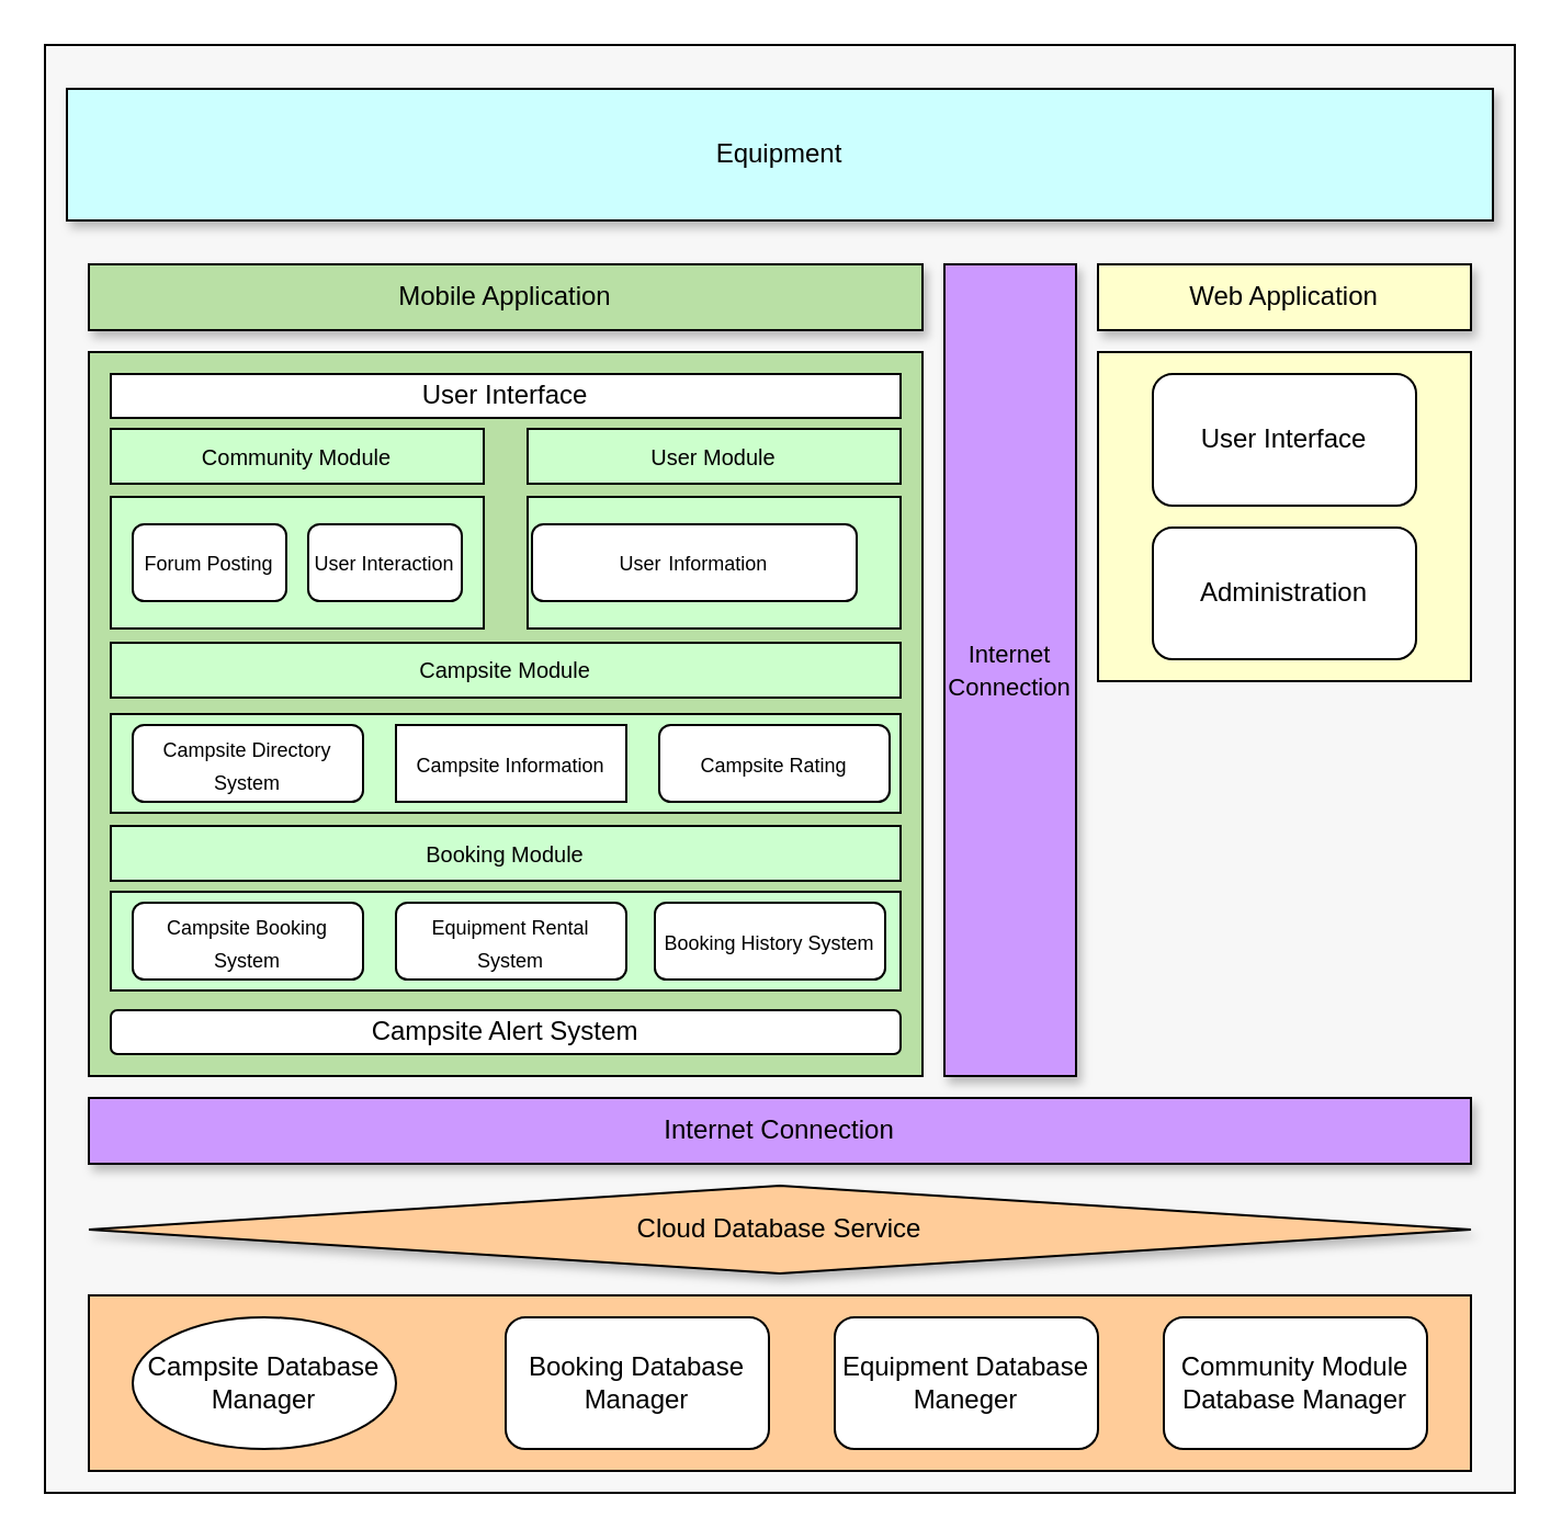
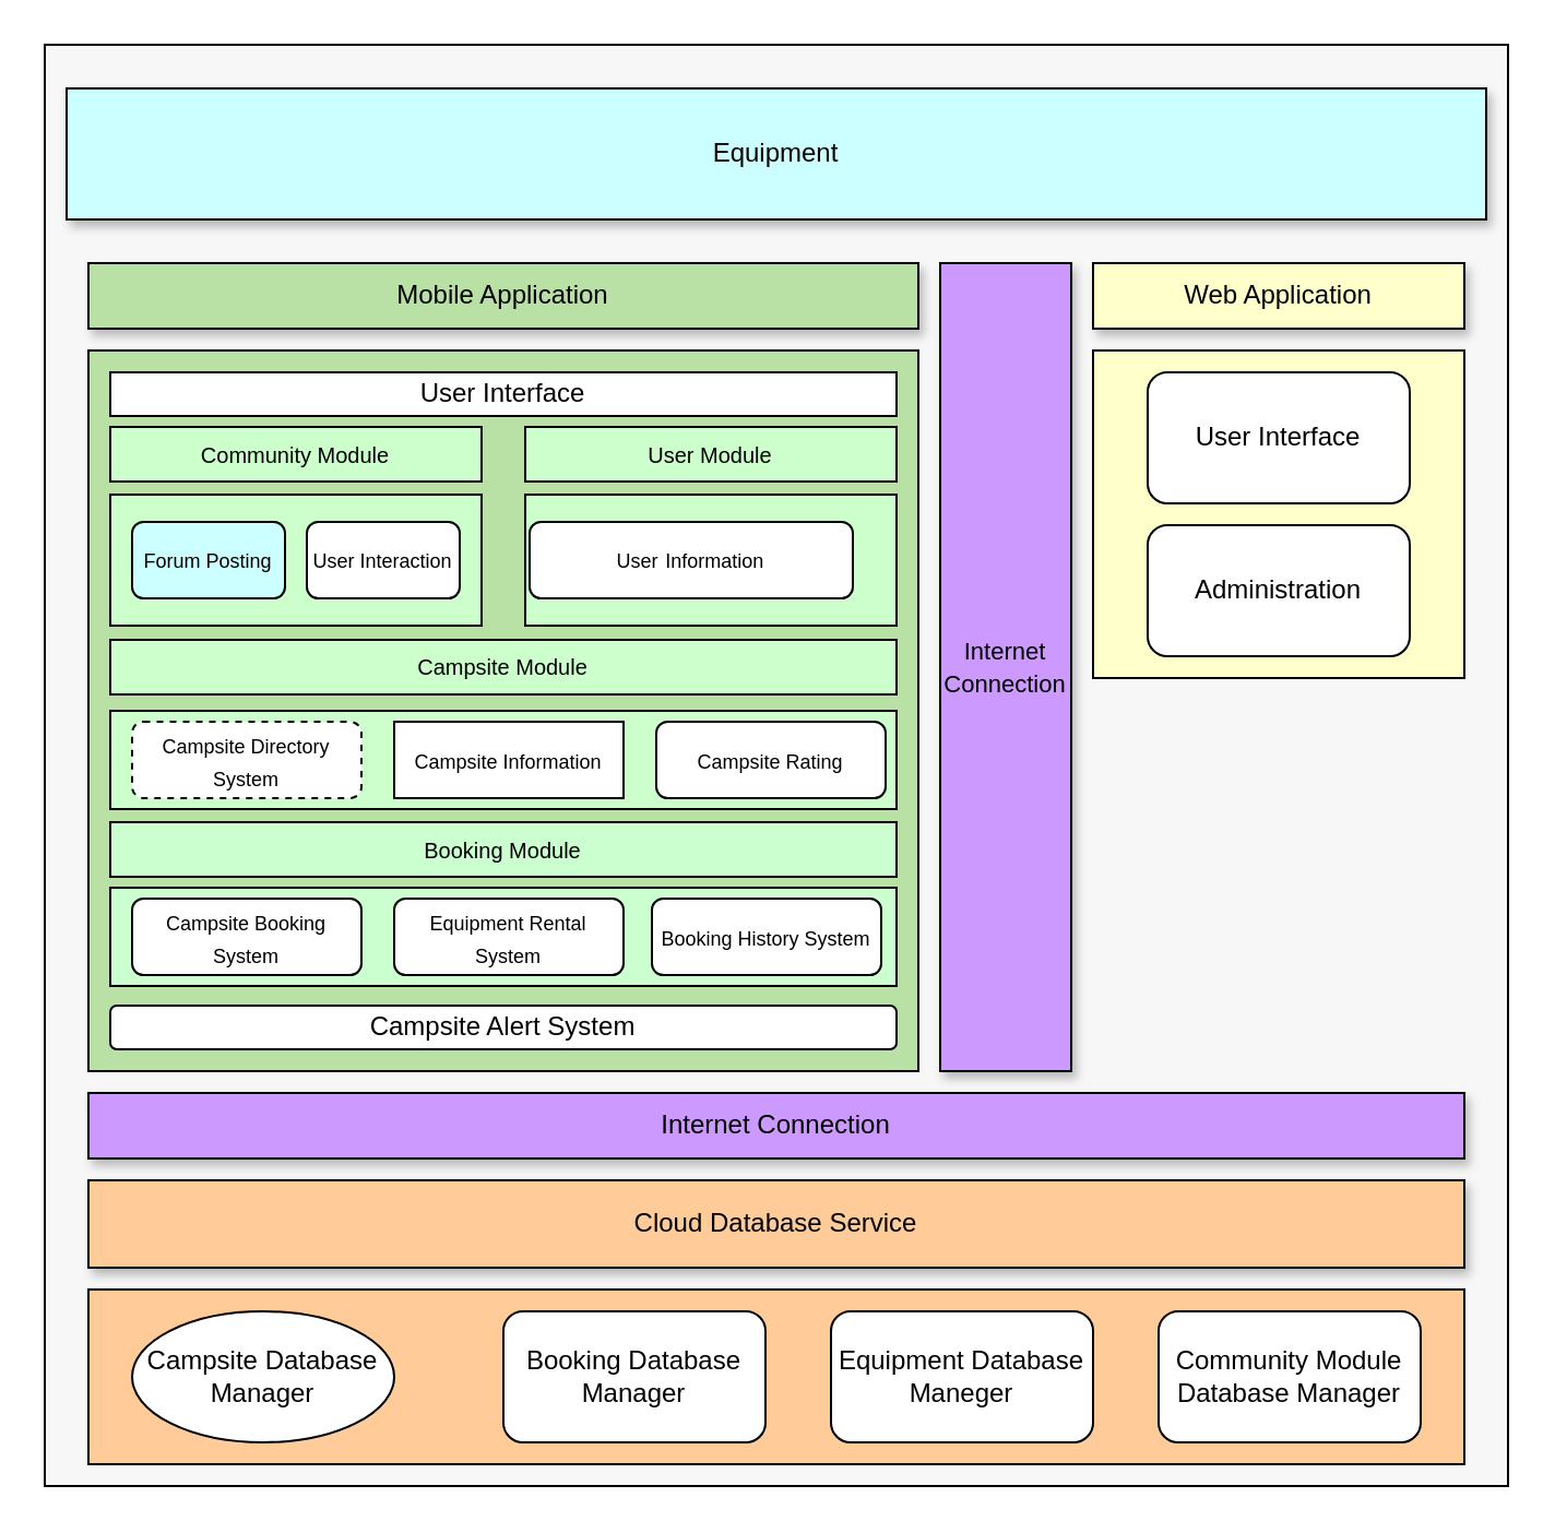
  <mxCell id="0" />
  <mxCell id="1" parent="0" />
  <mxCell id="2" value="" style="rounded=0.5;whiteSpace=wrap;html=1;fillColor=#F7F7F7;shadow=0;" parent="1" vertex="1"><mxGeometry x="20" y="20" width="670" height="660" as="geometry" /></mxCell>
  <mxCell id="3" value="Equipment" style="rounded=0;whiteSpace=wrap;html=1;shadow=1;strokeColor=default;fillColor=#CCFFFF;" parent="1" vertex="1"><mxGeometry x="30" y="40" width="650" height="60" as="geometry" /></mxCell>
  <mxCell id="4" value="Mobile Application" style="rounded=0;whiteSpace=wrap;html=1;shadow=1;fillColor=#B9E0A5;" parent="1" vertex="1"><mxGeometry x="40" y="120" width="380" height="30" as="geometry" /></mxCell>
  <mxCell id="5" value="Web Application" style="rounded=0;whiteSpace=wrap;html=1;shadow=1;fillColor=#FFFFCC;" parent="1" vertex="1"><mxGeometry x="500" y="120" width="170" height="30" as="geometry" /></mxCell>
  <mxCell id="6" value="&lt;font style=&quot;font-size: 11px;&quot;&gt;Internet&lt;br&gt;Connection&lt;/font&gt;" style="rounded=0;whiteSpace=wrap;html=1;shadow=1;fillColor=#CC99FF;" parent="1" vertex="1"><mxGeometry x="430" y="120" width="60" height="370" as="geometry" /></mxCell>
  <mxCell id="7" value="Internet Connection" style="rounded=0;whiteSpace=wrap;html=1;shadow=1;fillColor=#CC99FF;" parent="1" vertex="1"><mxGeometry x="40" y="500" width="630" height="30" as="geometry" /></mxCell>
- <mxCell id="8" value="Cloud Database Service" style="rhombus;whiteSpace=wrap;html=1;shadow=1;fillColor=#FFCC99;" parent="1" vertex="1"><mxGeometry x="40" y="540" width="630" height="40" as="geometry" /></mxCell>
+ <mxCell id="8" value="Cloud Database Service" style="rounded=0;whiteSpace=wrap;html=1;shadow=1;fillColor=#FFCC99;" parent="1" vertex="1"><mxGeometry x="40" y="540" width="630" height="40" as="geometry" /></mxCell>
  <mxCell id="9" value="" style="rounded=0;whiteSpace=wrap;html=1;fillColor=#B9E0A5;" parent="1" vertex="1"><mxGeometry x="40" y="160" width="380" height="330" as="geometry" /></mxCell>
  <mxCell id="10" value="" style="rounded=0;whiteSpace=wrap;html=1;fillColor=#FFFFCC;" parent="1" vertex="1"><mxGeometry x="500" y="160" width="170" height="150" as="geometry" /></mxCell>
  <mxCell id="11" value="" style="rounded=0;whiteSpace=wrap;html=1;fillColor=#FFCC99;" parent="1" vertex="1"><mxGeometry x="40" y="590" width="630" height="80" as="geometry" /></mxCell>
  <mxCell id="12" value="User Interface" style="rounded=1;whiteSpace=wrap;html=1;" parent="1" vertex="1"><mxGeometry x="525" y="170" width="120" height="60" as="geometry" /></mxCell>
  <mxCell id="13" value="Administration" style="rounded=1;whiteSpace=wrap;html=1;" parent="1" vertex="1"><mxGeometry x="525" y="240" width="120" height="60" as="geometry" /></mxCell>
  <mxCell id="14" value="Campsite Database Manager" style="ellipse;whiteSpace=wrap;html=1;" parent="1" vertex="1"><mxGeometry x="60" y="600" width="120" height="60" as="geometry" /></mxCell>
  <mxCell id="15" value="Booking Database Manager" style="rounded=1;whiteSpace=wrap;html=1;" parent="1" vertex="1"><mxGeometry x="230" y="600" width="120" height="60" as="geometry" /></mxCell>
  <mxCell id="16" value="Equipment Database Maneger" style="rounded=1;whiteSpace=wrap;html=1;" parent="1" vertex="1"><mxGeometry x="380" y="600" width="120" height="60" as="geometry" /></mxCell>
  <mxCell id="17" value="Community Module Database Manager" style="rounded=1;whiteSpace=wrap;html=1;" parent="1" vertex="1"><mxGeometry x="530" y="600" width="120" height="60" as="geometry" /></mxCell>
  <mxCell id="18" value="User Interface" style="rounded=0;whiteSpace=wrap;html=1;fillColor=#FFFFFF;" parent="1" vertex="1"><mxGeometry x="50" y="170" width="360" height="20" as="geometry" /></mxCell>
  <mxCell id="19" value="&lt;font style=&quot;font-size: 10px;&quot;&gt;Campsite Module&lt;/font&gt;" style="rounded=0;whiteSpace=wrap;html=1;fillColor=#CCFFCC;" parent="1" vertex="1"><mxGeometry x="50" y="292.5" width="360" height="25" as="geometry" /></mxCell>
  <mxCell id="20" value="&lt;font style=&quot;font-size: 10px;&quot;&gt;Booking Module&lt;/font&gt;" style="rounded=0;whiteSpace=wrap;html=1;fillColor=#CCFFCF;" parent="1" vertex="1"><mxGeometry x="50" y="376" width="360" height="25" as="geometry" /></mxCell>
  <mxCell id="21" value="&lt;font style=&quot;font-size: 10px;&quot;&gt;Community Module&lt;/font&gt;" style="rounded=0;whiteSpace=wrap;html=1;fillColor=#CCFFCC;" parent="1" vertex="1"><mxGeometry x="50" y="195" width="170" height="25" as="geometry" /></mxCell>
  <mxCell id="22" value="&lt;font style=&quot;font-size: 10px;&quot;&gt;User Module&lt;/font&gt;" style="rounded=0;whiteSpace=wrap;html=1;fillColor=#CCFFCC;" parent="1" vertex="1"><mxGeometry x="240" y="195" width="170" height="25" as="geometry" /></mxCell>
  <mxCell id="23" value="" style="rounded=0;whiteSpace=wrap;html=1;fillColor=#CCFFCC;" parent="1" vertex="1"><mxGeometry x="50" y="325" width="360" height="45" as="geometry" /></mxCell>
  <mxCell id="24" value="&lt;font style=&quot;font-size: 9px;&quot;&gt;Campsite Rating&lt;/font&gt;" style="rounded=1;whiteSpace=wrap;html=1;" parent="1" vertex="1"><mxGeometry x="300" y="330" width="105" height="35" as="geometry" /></mxCell>
  <mxCell id="25" value="Campsite Alert System" style="rounded=1;whiteSpace=wrap;html=1;fillColor=#FFFFFF;" parent="1" vertex="1"><mxGeometry x="50" y="460" width="360" height="20" as="geometry" /></mxCell>
  <mxCell id="26" style="edgeStyle=orthogonalEdgeStyle;rounded=0;orthogonalLoop=1;jettySize=auto;html=1;exitX=0.5;exitY=1;exitDx=0;exitDy=0;" parent="1" source="24" target="24" edge="1"><mxGeometry relative="1" as="geometry" /></mxCell>
  <mxCell id="27" value="" style="rounded=0;whiteSpace=wrap;html=1;fillColor=#CCFFCF;" parent="1" vertex="1"><mxGeometry x="50" y="406" width="360" height="45" as="geometry" /></mxCell>
  <mxCell id="28" value="&lt;font style=&quot;font-size: 9px;&quot;&gt;Campsite Information&lt;/font&gt;" style="whiteSpace=wrap;html=1;rounded=0;" parent="1" vertex="1"><mxGeometry x="180" y="330" width="105" height="35" as="geometry" /></mxCell>
- <mxCell id="29" value="&lt;font style=&quot;font-size: 9px;&quot;&gt;Campsite Directory System&lt;/font&gt;" style="rounded=1;whiteSpace=wrap;html=1;" parent="1" vertex="1"><mxGeometry x="60" y="330" width="105" height="35" as="geometry" /></mxCell>
+ <mxCell id="29" value="&lt;font style=&quot;font-size: 9px;&quot;&gt;Campsite Directory System&lt;/font&gt;" style="rounded=1;whiteSpace=wrap;html=1;dashed=1;" parent="1" vertex="1"><mxGeometry x="60" y="330" width="105" height="35" as="geometry" /></mxCell>
  <mxCell id="30" value="&lt;font style=&quot;font-size: 9px;&quot;&gt;Campsite Booking System&lt;/font&gt;" style="rounded=1;whiteSpace=wrap;html=1;" parent="1" vertex="1"><mxGeometry x="60" y="411" width="105" height="35" as="geometry" /></mxCell>
  <mxCell id="31" value="&lt;font style=&quot;font-size: 9px;&quot;&gt;Equipment Rental System&lt;/font&gt;" style="rounded=1;whiteSpace=wrap;html=1;" parent="1" vertex="1"><mxGeometry x="180" y="411" width="105" height="35" as="geometry" /></mxCell>
  <mxCell id="32" value="&lt;font style=&quot;font-size: 9px;&quot;&gt;Booking History System&lt;/font&gt;" style="rounded=1;whiteSpace=wrap;html=1;" parent="1" vertex="1"><mxGeometry x="298" y="411" width="105" height="35" as="geometry" /></mxCell>
  <mxCell id="33" value="" style="rounded=0;whiteSpace=wrap;html=1;fillColor=#CCFFCC;" parent="1" vertex="1"><mxGeometry x="50" y="226" width="170" height="60" as="geometry" /></mxCell>
  <mxCell id="34" value="" style="rounded=0;whiteSpace=wrap;html=1;fillColor=#CCFFCC;" parent="1" vertex="1"><mxGeometry x="240" y="226" width="170" height="60" as="geometry" /></mxCell>
- <mxCell id="35" value="&lt;font style=&quot;font-size: 9px;&quot;&gt;Forum Posting&lt;/font&gt;" style="rounded=1;whiteSpace=wrap;html=1;" parent="1" vertex="1"><mxGeometry x="60" y="238.5" width="70" height="35" as="geometry" /></mxCell>
+ <mxCell id="35" value="&lt;font style=&quot;font-size: 9px;&quot;&gt;Forum Posting&lt;/font&gt;" style="rounded=1;whiteSpace=wrap;html=1;fillColor=#ccffff;" parent="1" vertex="1"><mxGeometry x="60" y="238.5" width="70" height="35" as="geometry" /></mxCell>
  <mxCell id="36" value="&lt;font style=&quot;font-size: 9px;&quot;&gt;User Interaction&lt;/font&gt;" style="rounded=1;whiteSpace=wrap;html=1;" parent="1" vertex="1"><mxGeometry x="140" y="238.5" width="70" height="35" as="geometry" /></mxCell>
  <mxCell id="37" value="&lt;font style=&quot;font-size: 9px;&quot;&gt;User&lt;/font&gt; &lt;font style=&quot;font-size: 9px;&quot;&gt;Information&lt;/font&gt;" style="rounded=1;whiteSpace=wrap;html=1;" parent="1" vertex="1"><mxGeometry x="242" y="238.5" width="148" height="35" as="geometry" /></mxCell>
